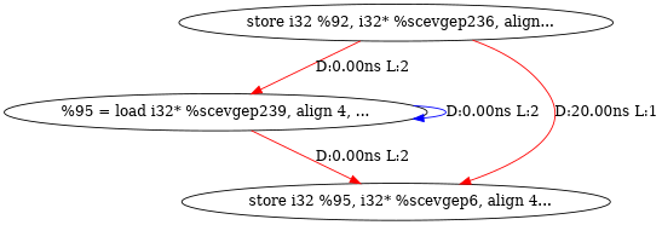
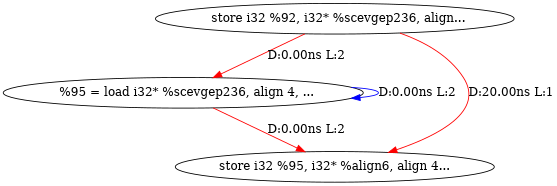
  digraph {
    edge [color=red]
-   n1 [label="%95 = load i32* %scevgep239, align 4, ..."]
-   n2 [label="  store i32 %95, i32* %scevgep6, align 4..."]
+   n1 [label="  %95 = load i32* %scevgep236, align 4, ..."]
+   n2 [label="store i32 %95, i32* %align6, align 4..."]
    n3 [label="  store i32 %92, i32* %scevgep236, align..."]
    n1 -> n1 [color=blue label="D:0.00ns L:2"]
    n1 -> n2 [label="D:0.00ns L:2"]
    n3 -> n1 [label="D:0.00ns L:2"]
    n3 -> n2 [label="D:20.00ns L:1"]
  }
